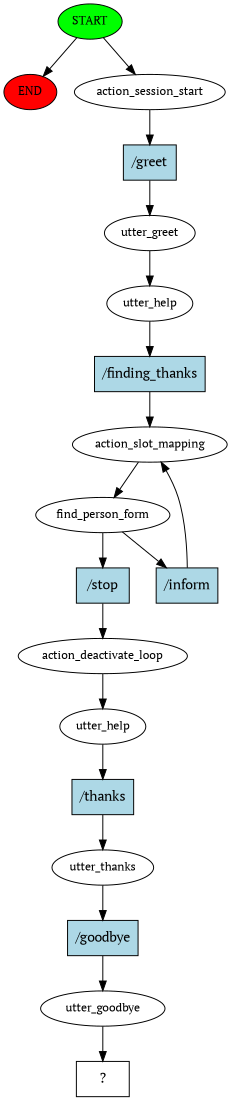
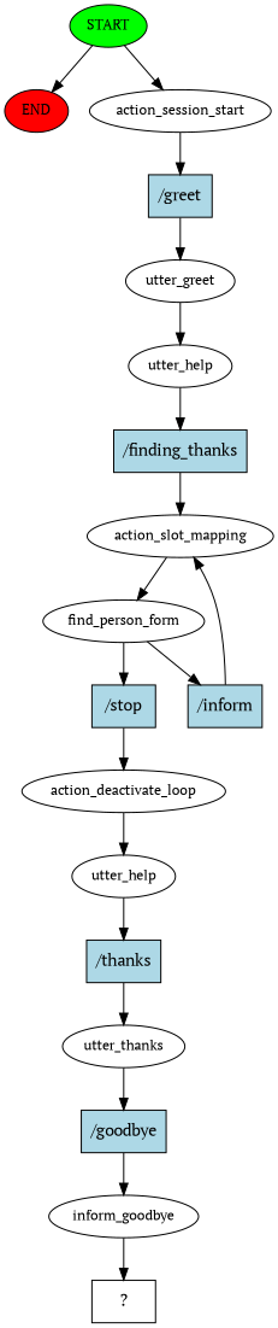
  digraph {
    fontname="PT Serif"
    node [fontname="PT Serif" fontsize=12]
    edge [fontname="PT Serif"]
    n1 [fillcolor=green label=START style=filled]
    n2 [fillcolor=red label=END style=filled]
    n3 [label=action_session_start]
    n4 [fillcolor=lightblue label="/greet" shape=rect style=filled fontsize=""]
    n5 [label=utter_greet]
    n6 [label=utter_help]
    n7 [fillcolor=lightblue label="/finding_thanks" shape=rect style=filled fontsize=""]
    n8 [label=action_slot_mapping]
    n9 [label=find_person_form]
    n10 [fillcolor=lightblue label="/stop" shape=rect style=filled fontsize=""]
    n11 [fillcolor=lightblue label="/inform" shape=rect style=filled fontsize=""]
    n12 [label=action_deactivate_loop]
    n13 [label=utter_help]
    n14 [fillcolor=lightblue label="/thanks" shape=rect style=filled fontsize=""]
    n15 [label=utter_thanks]
    n16 [fillcolor=lightblue label="/goodbye" shape=rect style=filled fontsize=""]
-   n17 [label=utter_goodbye]
+   n17 [label=inform_goodbye]
    n18 [label="  ?  " shape=rect fontsize=""]
    n1 -> n2
    n1 -> n3
    n3 -> n4
    n4 -> n5
    n5 -> n6
    n6 -> n7
    n7 -> n8
    n8 -> n9
    n9 -> n10
    n9 -> n11
    n10 -> n12
    n11 -> n8
    n12 -> n13
    n13 -> n14
    n14 -> n15
    n15 -> n16
    n16 -> n17
    n17 -> n18
  }
